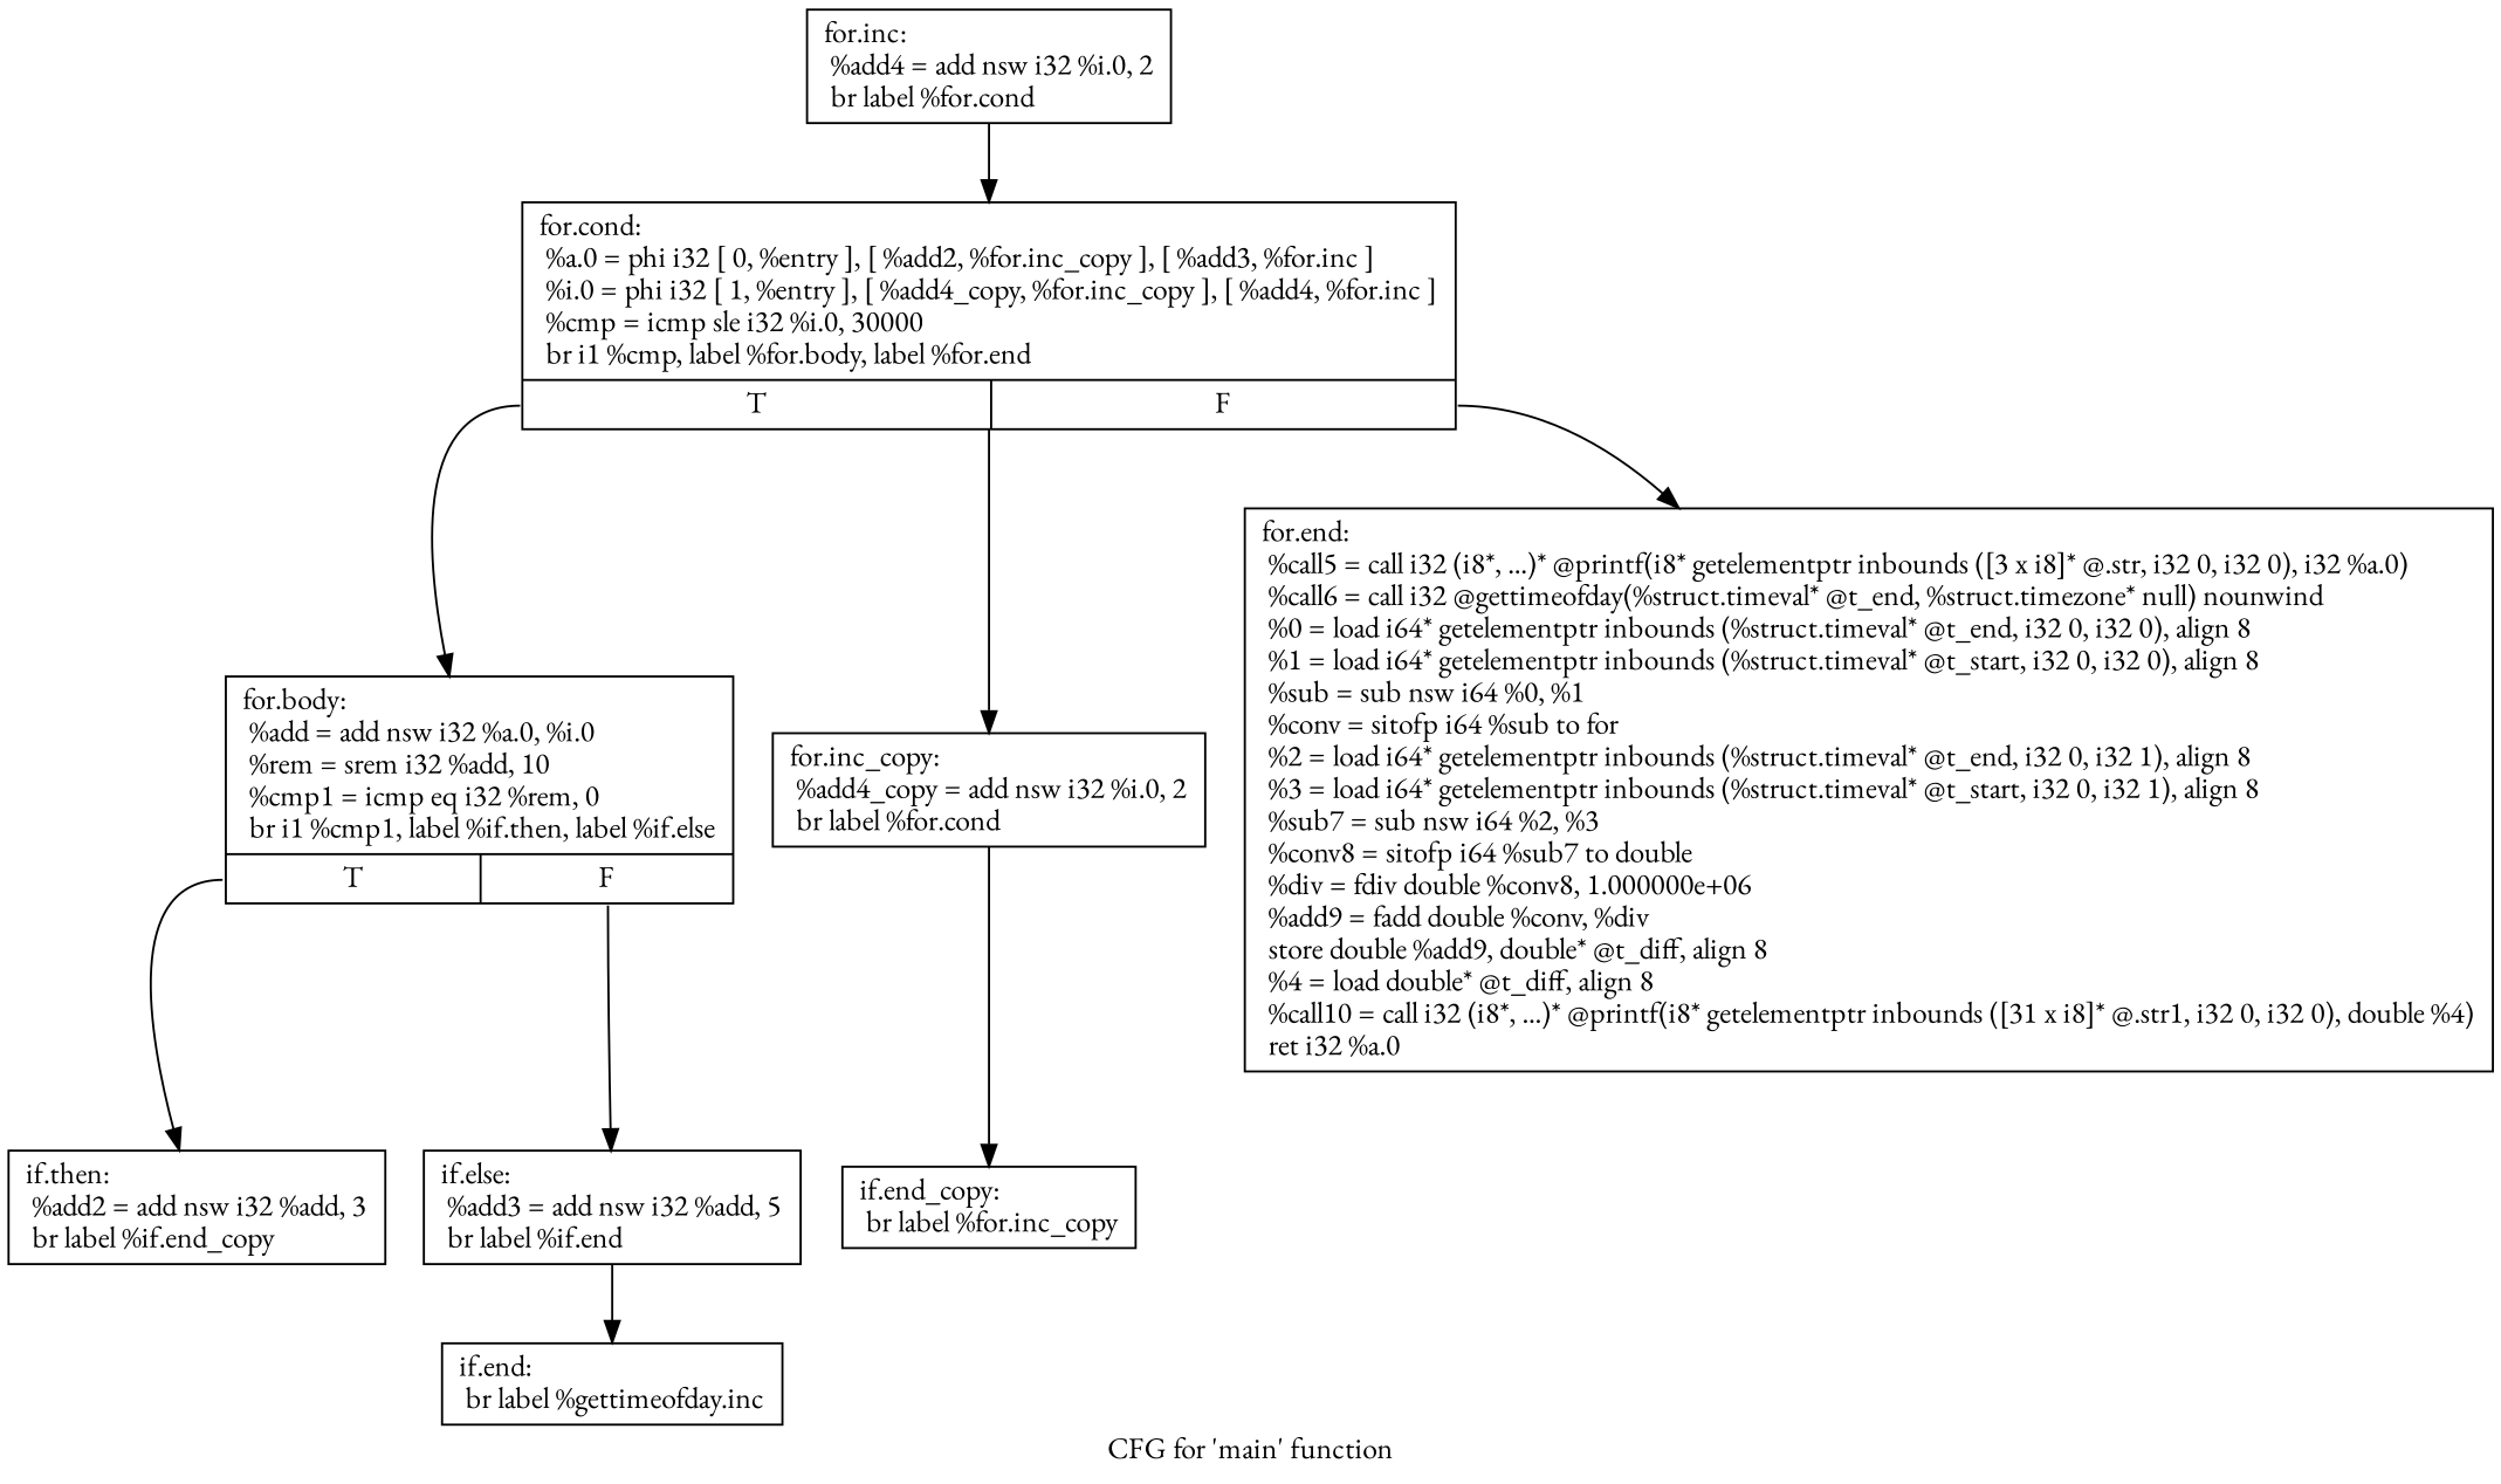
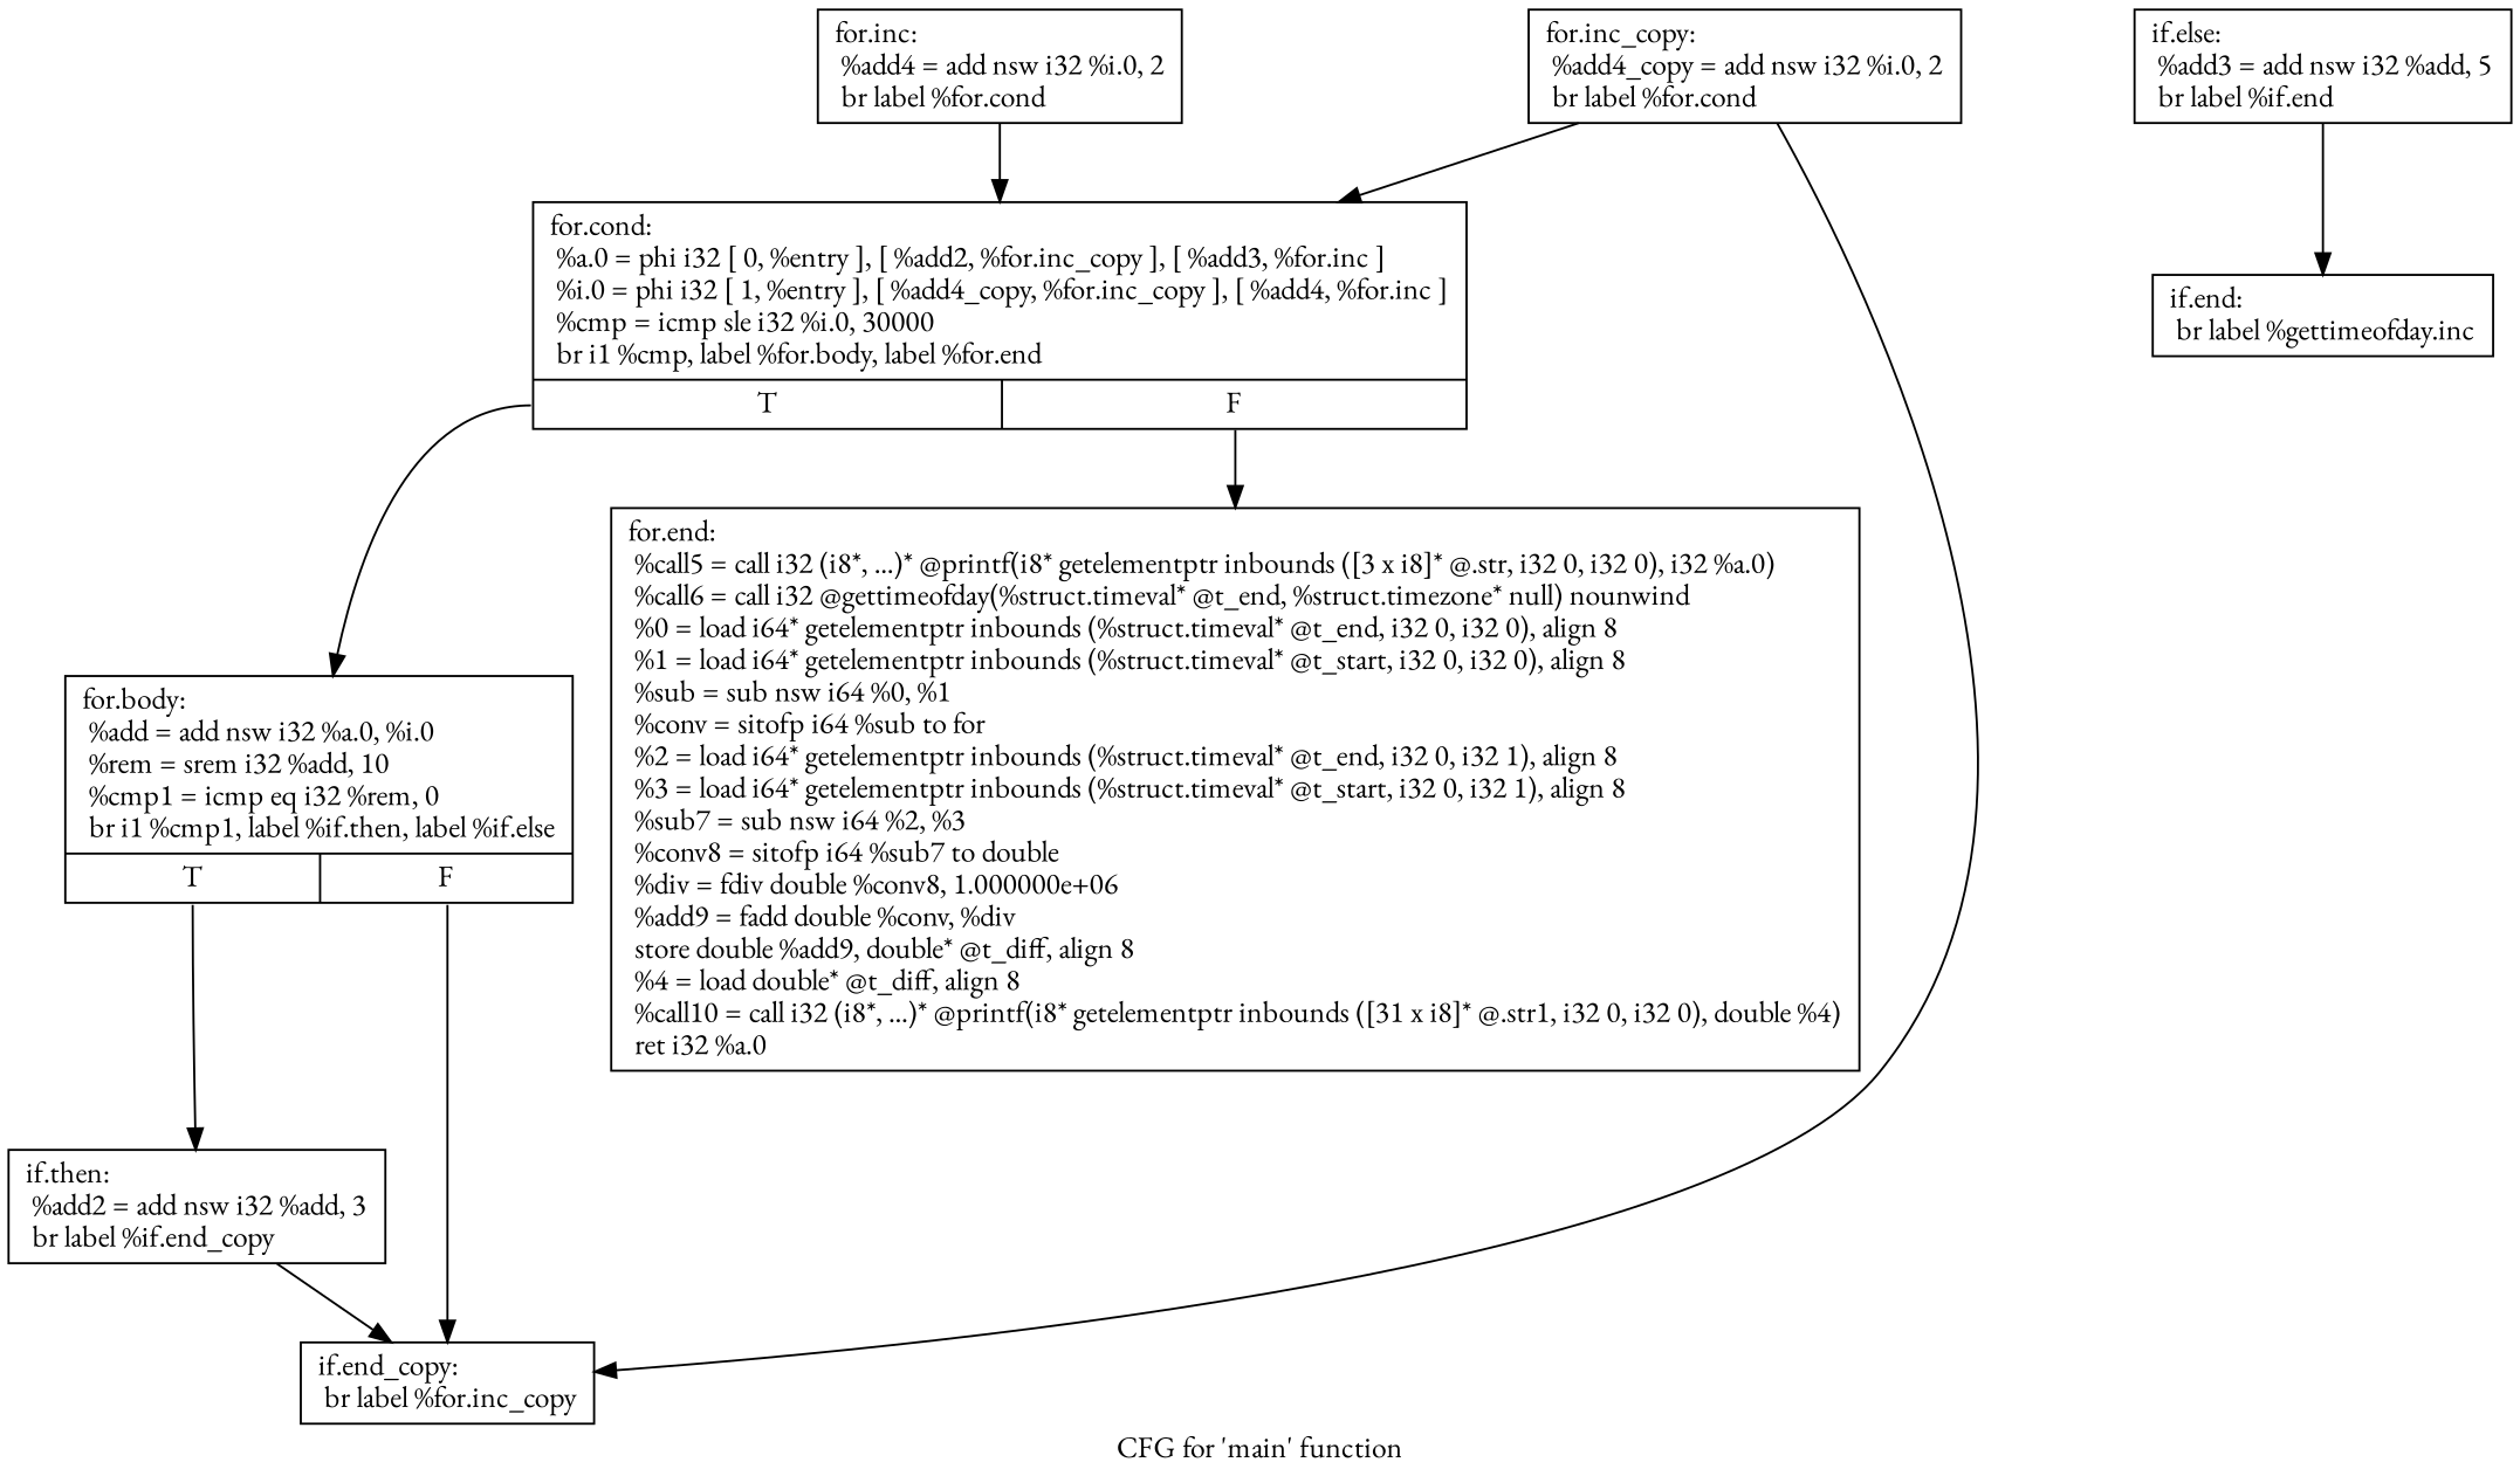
  digraph {
    fontname="EB Garamond"
    label="CFG for 'main' function"
    node [fontname="EB Garamond" shape=record]
    edge [fontname="EB Garamond"]
    n1 [label="{for.cond:                                         \l  %a.0 = phi i32 [ 0, %entry ], [ %add2, %for.inc_copy ], [ %add3, %for.inc ]\l  %i.0 = phi i32 [ 1, %entry ], [ %add4_copy, %for.inc_copy ], [ %add4, %for.inc ]\l  %cmp = icmp sle i32 %i.0, 30000\l  br i1 %cmp, label %for.body, label %for.end\l|{<s0>T|<s1>F}}"]
    n2 [label="{for.body:                                         \l  %add = add nsw i32 %a.0, %i.0\l  %rem = srem i32 %add, 10\l  %cmp1 = icmp eq i32 %rem, 0\l  br i1 %cmp1, label %if.then, label %if.else\l|{<s0>T|<s1>F}}"]
    n3 [label="{for.end:                                          \l  %call5 = call i32 (i8*, ...)* @printf(i8* getelementptr inbounds ([3 x i8]* @.str, i32 0, i32 0), i32 %a.0)\l  %call6 = call i32 @gettimeofday(%struct.timeval* @t_end, %struct.timezone* null) nounwind\l  %0 = load i64* getelementptr inbounds (%struct.timeval* @t_end, i32 0, i32 0), align 8\l  %1 = load i64* getelementptr inbounds (%struct.timeval* @t_start, i32 0, i32 0), align 8\l  %sub = sub nsw i64 %0, %1\l  %conv = sitofp i64 %sub to for\l  %2 = load i64* getelementptr inbounds (%struct.timeval* @t_end, i32 0, i32 1), align 8\l  %3 = load i64* getelementptr inbounds (%struct.timeval* @t_start, i32 0, i32 1), align 8\l  %sub7 = sub nsw i64 %2, %3\l  %conv8 = sitofp i64 %sub7 to double\l  %div = fdiv double %conv8, 1.000000e+06\l  %add9 = fadd double %conv, %div\l  store double %add9, double* @t_diff, align 8\l  %4 = load double* @t_diff, align 8\l  %call10 = call i32 (i8*, ...)* @printf(i8* getelementptr inbounds ([31 x i8]* @.str1, i32 0, i32 0), double %4)\l  ret i32 %a.0\l}"]
    n4 [label="{if.then:                                          \l  %add2 = add nsw i32 %add, 3\l  br label %if.end_copy\l}"]
    n5 [label="{if.else:                                          \l  %add3 = add nsw i32 %add, 5\l  br label %if.end\l}"]
    n6 [label="{if.end_copy:                                      \l  br label %for.inc_copy\l}"]
    n7 [label="{if.end:                                           \l  br label %gettimeofday.inc\l}"]
    n8 [label="{for.inc_copy:                                     \l  %add4_copy = add nsw i32 %i.0, 2\l  br label %for.cond\l}"]
    n9 [label="{for.inc:                                          \l  %add4 = add nsw i32 %i.0, 2\l  br label %for.cond\l}"]
    n1 -> n2 [tailport=s0]
    n1 -> n3 [tailport=s1]
    n2 -> n4 [tailport=s0]
-   n2 -> n5 [tailport=s1]
+   n2 -> n6 [tailport=s1]
+   n4 -> n6
    n5 -> n7
-   n1 -> n8
+   n8 -> n1
    n8 -> n6
    n9 -> n1
  }
